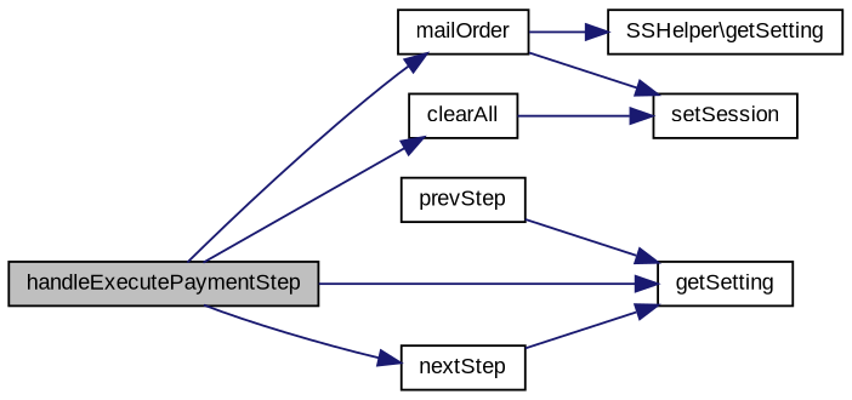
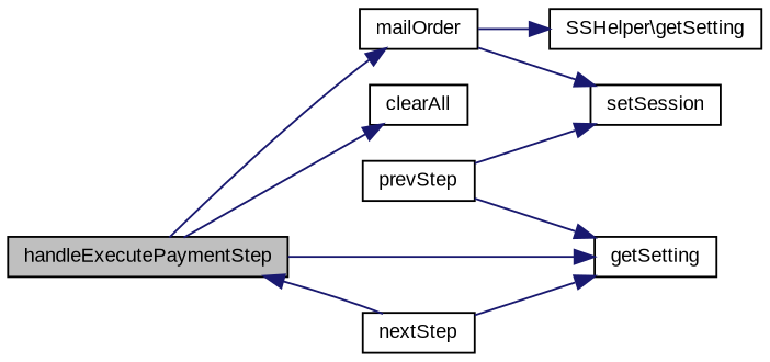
  digraph {
    fontname="Liberation Sans"
    rankdir=LR
    node [color=black fillcolor=white fontname="Liberation Sans" fontsize=10 shape=record style=filled]
    edge [color=midnightblue fontname="Liberation Sans" fontsize=10 labelfontname=Helvetica labelfontsize=10 style=solid]
    n1 [fillcolor=grey75 fontcolor=black height=0.2 label=handleExecutePaymentStep width=0.4]
    n2 [height=0.2 label=mailOrder width=0.4]
    n3 [height=0.2 label=clearAll width=0.4]
    n4 [height=0.2 label=getSetting width=0.4]
    n5 [height=0.2 label=nextStep width=0.4]
    n6 [height=0.2 label="SSHelper\\getSetting" width=0.4]
    n7 [height=0.2 label=setSession width=0.4]
    n8 [height=0.2 label=prevStep width=0.4]
    n1 -> n2
    n1 -> n3
    n1 -> n4
-   n1 -> n5
+   n5 -> n1
    n2 -> n6
    n2 -> n7
    n5 -> n4
    n8 -> n4
-   n3 -> n7
+   n8 -> n7
  }
